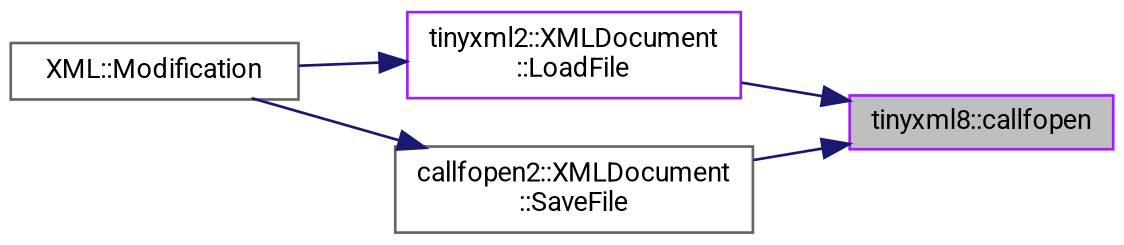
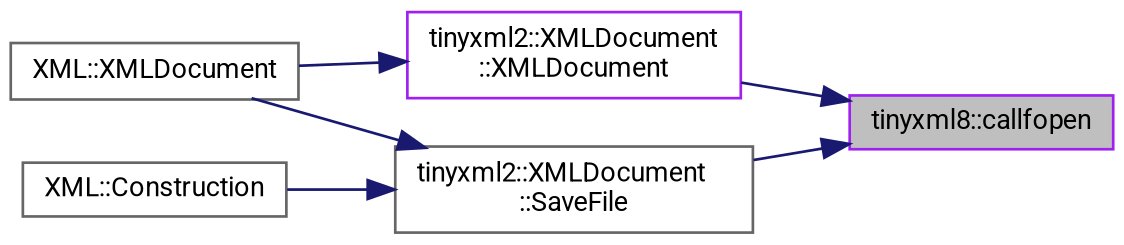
  digraph {
    fontname=Roboto
    rankdir=RL
    node [color=gray40 fillcolor=white fontname=Roboto fontsize=10 shape=record style=filled]
    edge [color=midnightblue dir=back fontname=Roboto fontsize=10 labelfontname=Helvetica labelfontsize=10 style=solid]
    n1 [color=purple fillcolor=grey75 fontcolor=black height=0.2 label="tinyxml8::callfopen" width=0.4]
-   n2 [color=purple height=0.2 label="tinyxml2::XMLDocument\l::LoadFile" width=0.4]
-   n3 [height=0.2 label="callfopen2::XMLDocument\l::SaveFile" width=0.4]
-   n4 [height=0.2 label="XML::Modification" width=0.4]
+   n2 [color=purple height=0.2 label="tinyxml2::XMLDocument\l::XMLDocument" width=0.4]
+   n3 [height=0.2 label="tinyxml2::XMLDocument\l::SaveFile" width=0.4]
+   n4 [height=0.2 label="XML::XMLDocument" width=0.4]
+   n5 [height=0.2 label="XML::Construction" width=0.4]
    n1 -> n2
    n1 -> n3
    n2 -> n4
    n3 -> n4
+   n3 -> n5
  }
